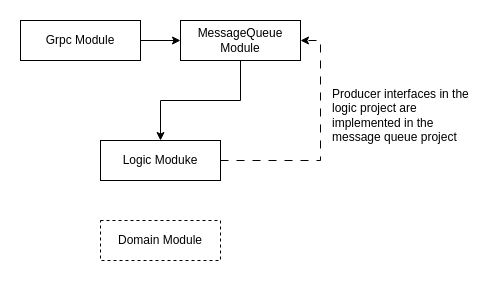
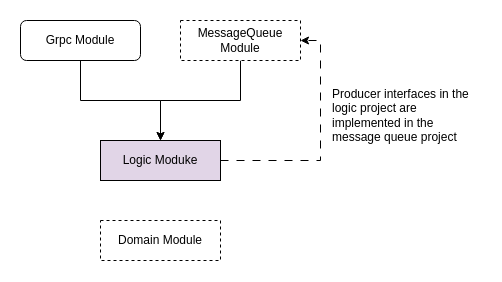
  <mxCell id="0" />
  <mxCell id="1" parent="0" />
- <mxCell id="2" style="edgeStyle=orthogonalEdgeStyle;rounded=0;orthogonalLoop=1;jettySize=auto;html=1;" parent="1" source="3" target="5" edge="1"><mxGeometry relative="1" as="geometry" /></mxCell>
- <mxCell id="3" value="Grpc Module" style="rounded=0;whiteSpace=wrap;html=1;" parent="1" vertex="1"><mxGeometry x="20" y="20" width="120" height="40" as="geometry" /></mxCell>
+ <mxCell id="2" style="edgeStyle=orthogonalEdgeStyle;rounded=0;orthogonalLoop=1;jettySize=auto;html=1;" parent="1" source="3" target="7" edge="1"><mxGeometry relative="1" as="geometry" /></mxCell>
+ <mxCell id="3" value="Grpc Module" style="whiteSpace=wrap;html=1;rounded=1;" parent="1" vertex="1"><mxGeometry x="20" y="20" width="120" height="40" as="geometry" /></mxCell>
  <mxCell id="4" style="edgeStyle=orthogonalEdgeStyle;rounded=0;orthogonalLoop=1;jettySize=auto;html=1;entryX=0.5;entryY=0;entryDx=0;entryDy=0;" parent="1" source="5" target="7" edge="1"><mxGeometry relative="1" as="geometry" /></mxCell>
- <mxCell id="5" value="MessageQueue Module" style="rounded=0;whiteSpace=wrap;html=1;" parent="1" vertex="1"><mxGeometry x="180" y="20" width="120" height="40" as="geometry" /></mxCell>
+ <mxCell id="5" value="MessageQueue Module" style="rounded=0;whiteSpace=wrap;html=1;dashed=1;" parent="1" vertex="1"><mxGeometry x="180" y="20" width="120" height="40" as="geometry" /></mxCell>
  <mxCell id="6" style="edgeStyle=orthogonalEdgeStyle;rounded=0;orthogonalLoop=1;jettySize=auto;html=1;entryX=1;entryY=0.5;entryDx=0;entryDy=0;dashed=1;dashPattern=8 8;" edge="1" parent="1" source="7" target="5"><mxGeometry relative="1" as="geometry"><Array as="points"><mxPoint x="320" y="160" /><mxPoint x="320" y="40" /></Array></mxGeometry></mxCell>
- <mxCell id="7" value="Logic Moduke" style="rounded=0;whiteSpace=wrap;html=1;" parent="1" vertex="1"><mxGeometry x="100" y="140" width="120" height="40" as="geometry" /></mxCell>
+ <mxCell id="7" value="Logic Moduke" style="rounded=0;whiteSpace=wrap;html=1;fillColor=#e1d5e7;" parent="1" vertex="1"><mxGeometry x="100" y="140" width="120" height="40" as="geometry" /></mxCell>
  <mxCell id="8" value="Domain Module" style="rounded=0;whiteSpace=wrap;html=1;dashed=1;" parent="1" vertex="1"><mxGeometry x="100" y="220" width="120" height="40" as="geometry" /></mxCell>
  <mxCell id="9" value="Producer interfaces in the logic project are implemented in the message queue project" style="text;html=1;align=left;verticalAlign=middle;whiteSpace=wrap;rounded=0;" vertex="1" parent="1"><mxGeometry x="330" y="100" width="150" height="30" as="geometry" /></mxCell>
